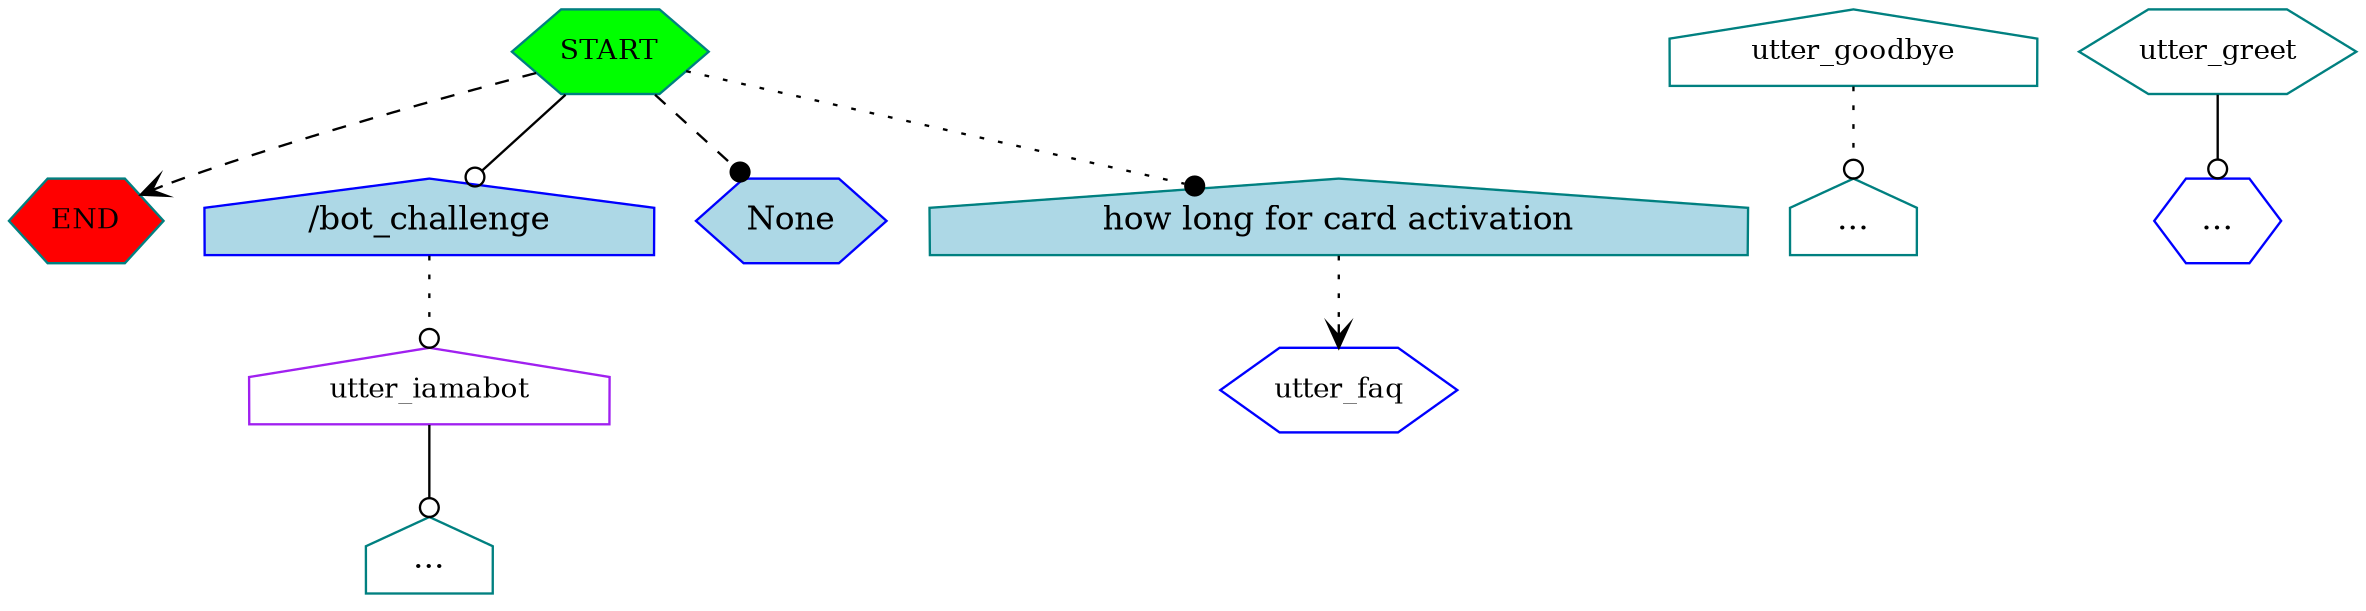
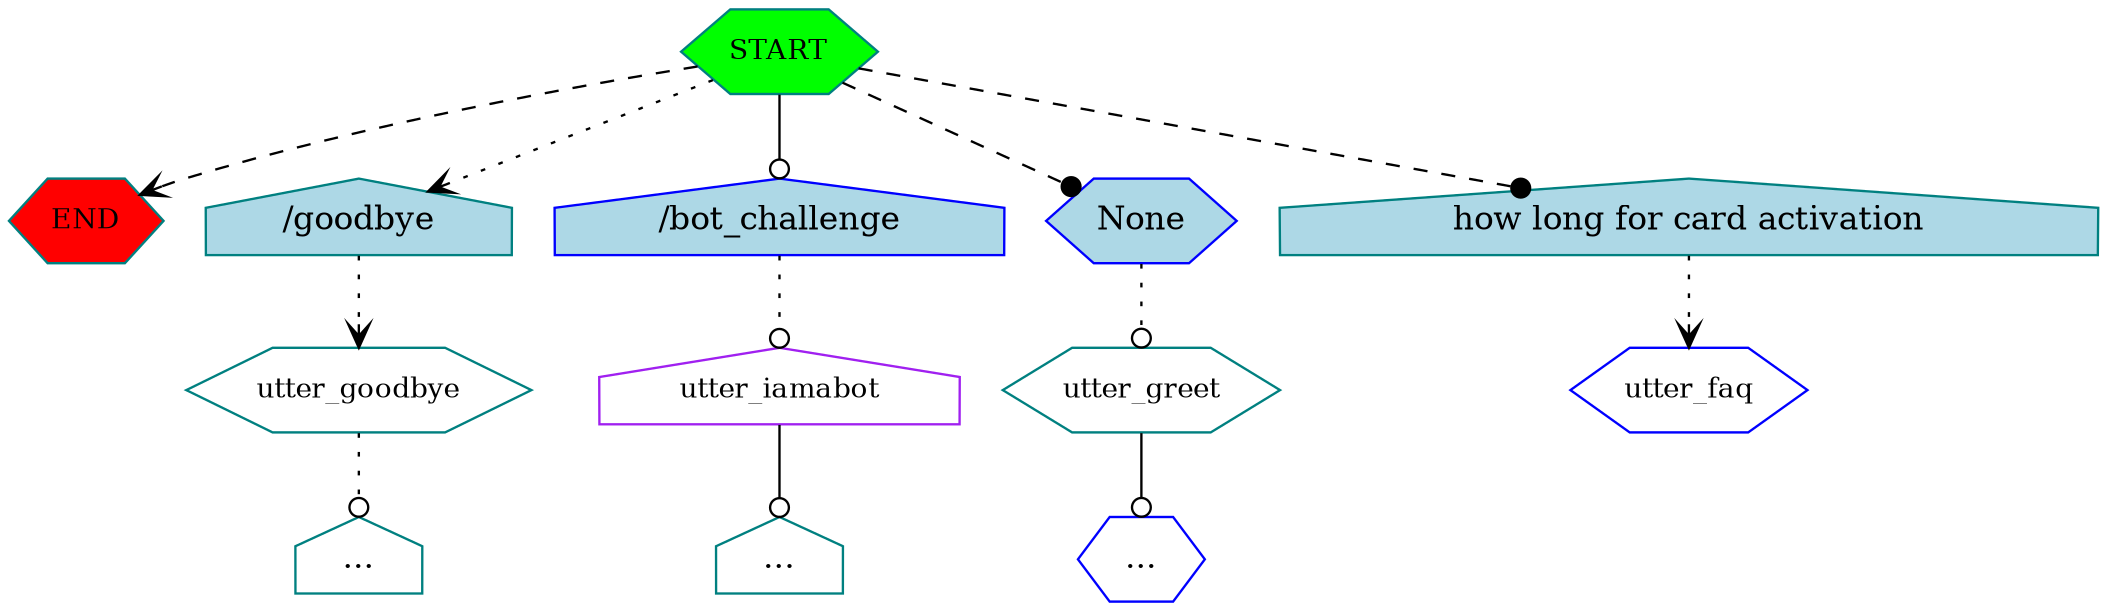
  digraph {
    fontname="DejaVu Serif"
    node [color=teal fontname="DejaVu Serif" shape=house]
    edge [arrowhead=odot fontname="DejaVu Serif" style=dotted]
    n1 [fillcolor=green fontsize=12 label=START shape=hexagon style=filled]
    n2 [fillcolor=red fontsize=12 label=END shape=hexagon style=filled]
+   n3 [fillcolor=lightblue label="/goodbye" style=filled]
    n4 [color=blue fillcolor=lightblue label="/bot_challenge" style=filled]
    n5 [color=blue fillcolor=lightblue label=None shape=hexagon style=filled]
    n6 [fillcolor=lightblue label="how long for card activation" style=filled]
-   n7 [fontsize=12 label=utter_goodbye]
+   n7 [fontsize=12 label=utter_goodbye shape=hexagon]
    n8 [color=purple fontsize=12 label=utter_iamabot]
    n9 [fontsize=12 label=utter_greet shape=hexagon]
    n10 [color=blue fontsize=12 label=utter_faq shape=hexagon]
    n11 [label="..."]
    n12 [label="..."]
    n13 [color=blue label="..." shape=hexagon]
    n1 -> n2 [arrowhead=vee style=dashed]
+   n1 -> n3 [arrowhead=vee]
    n1 -> n4 [style=solid]
    n1 -> n5 [arrowhead=dot style=dashed]
-   n1 -> n6 [arrowhead=dot]
+   n1 -> n6 [arrowhead=dot style=dashed]
+   n3 -> n7 [arrowhead=vee]
    n4 -> n8
+   n5 -> n9
    n6 -> n10 [arrowhead=vee]
    n7 -> n11
    n8 -> n12 [style=solid]
    n9 -> n13 [style=solid]
  }
